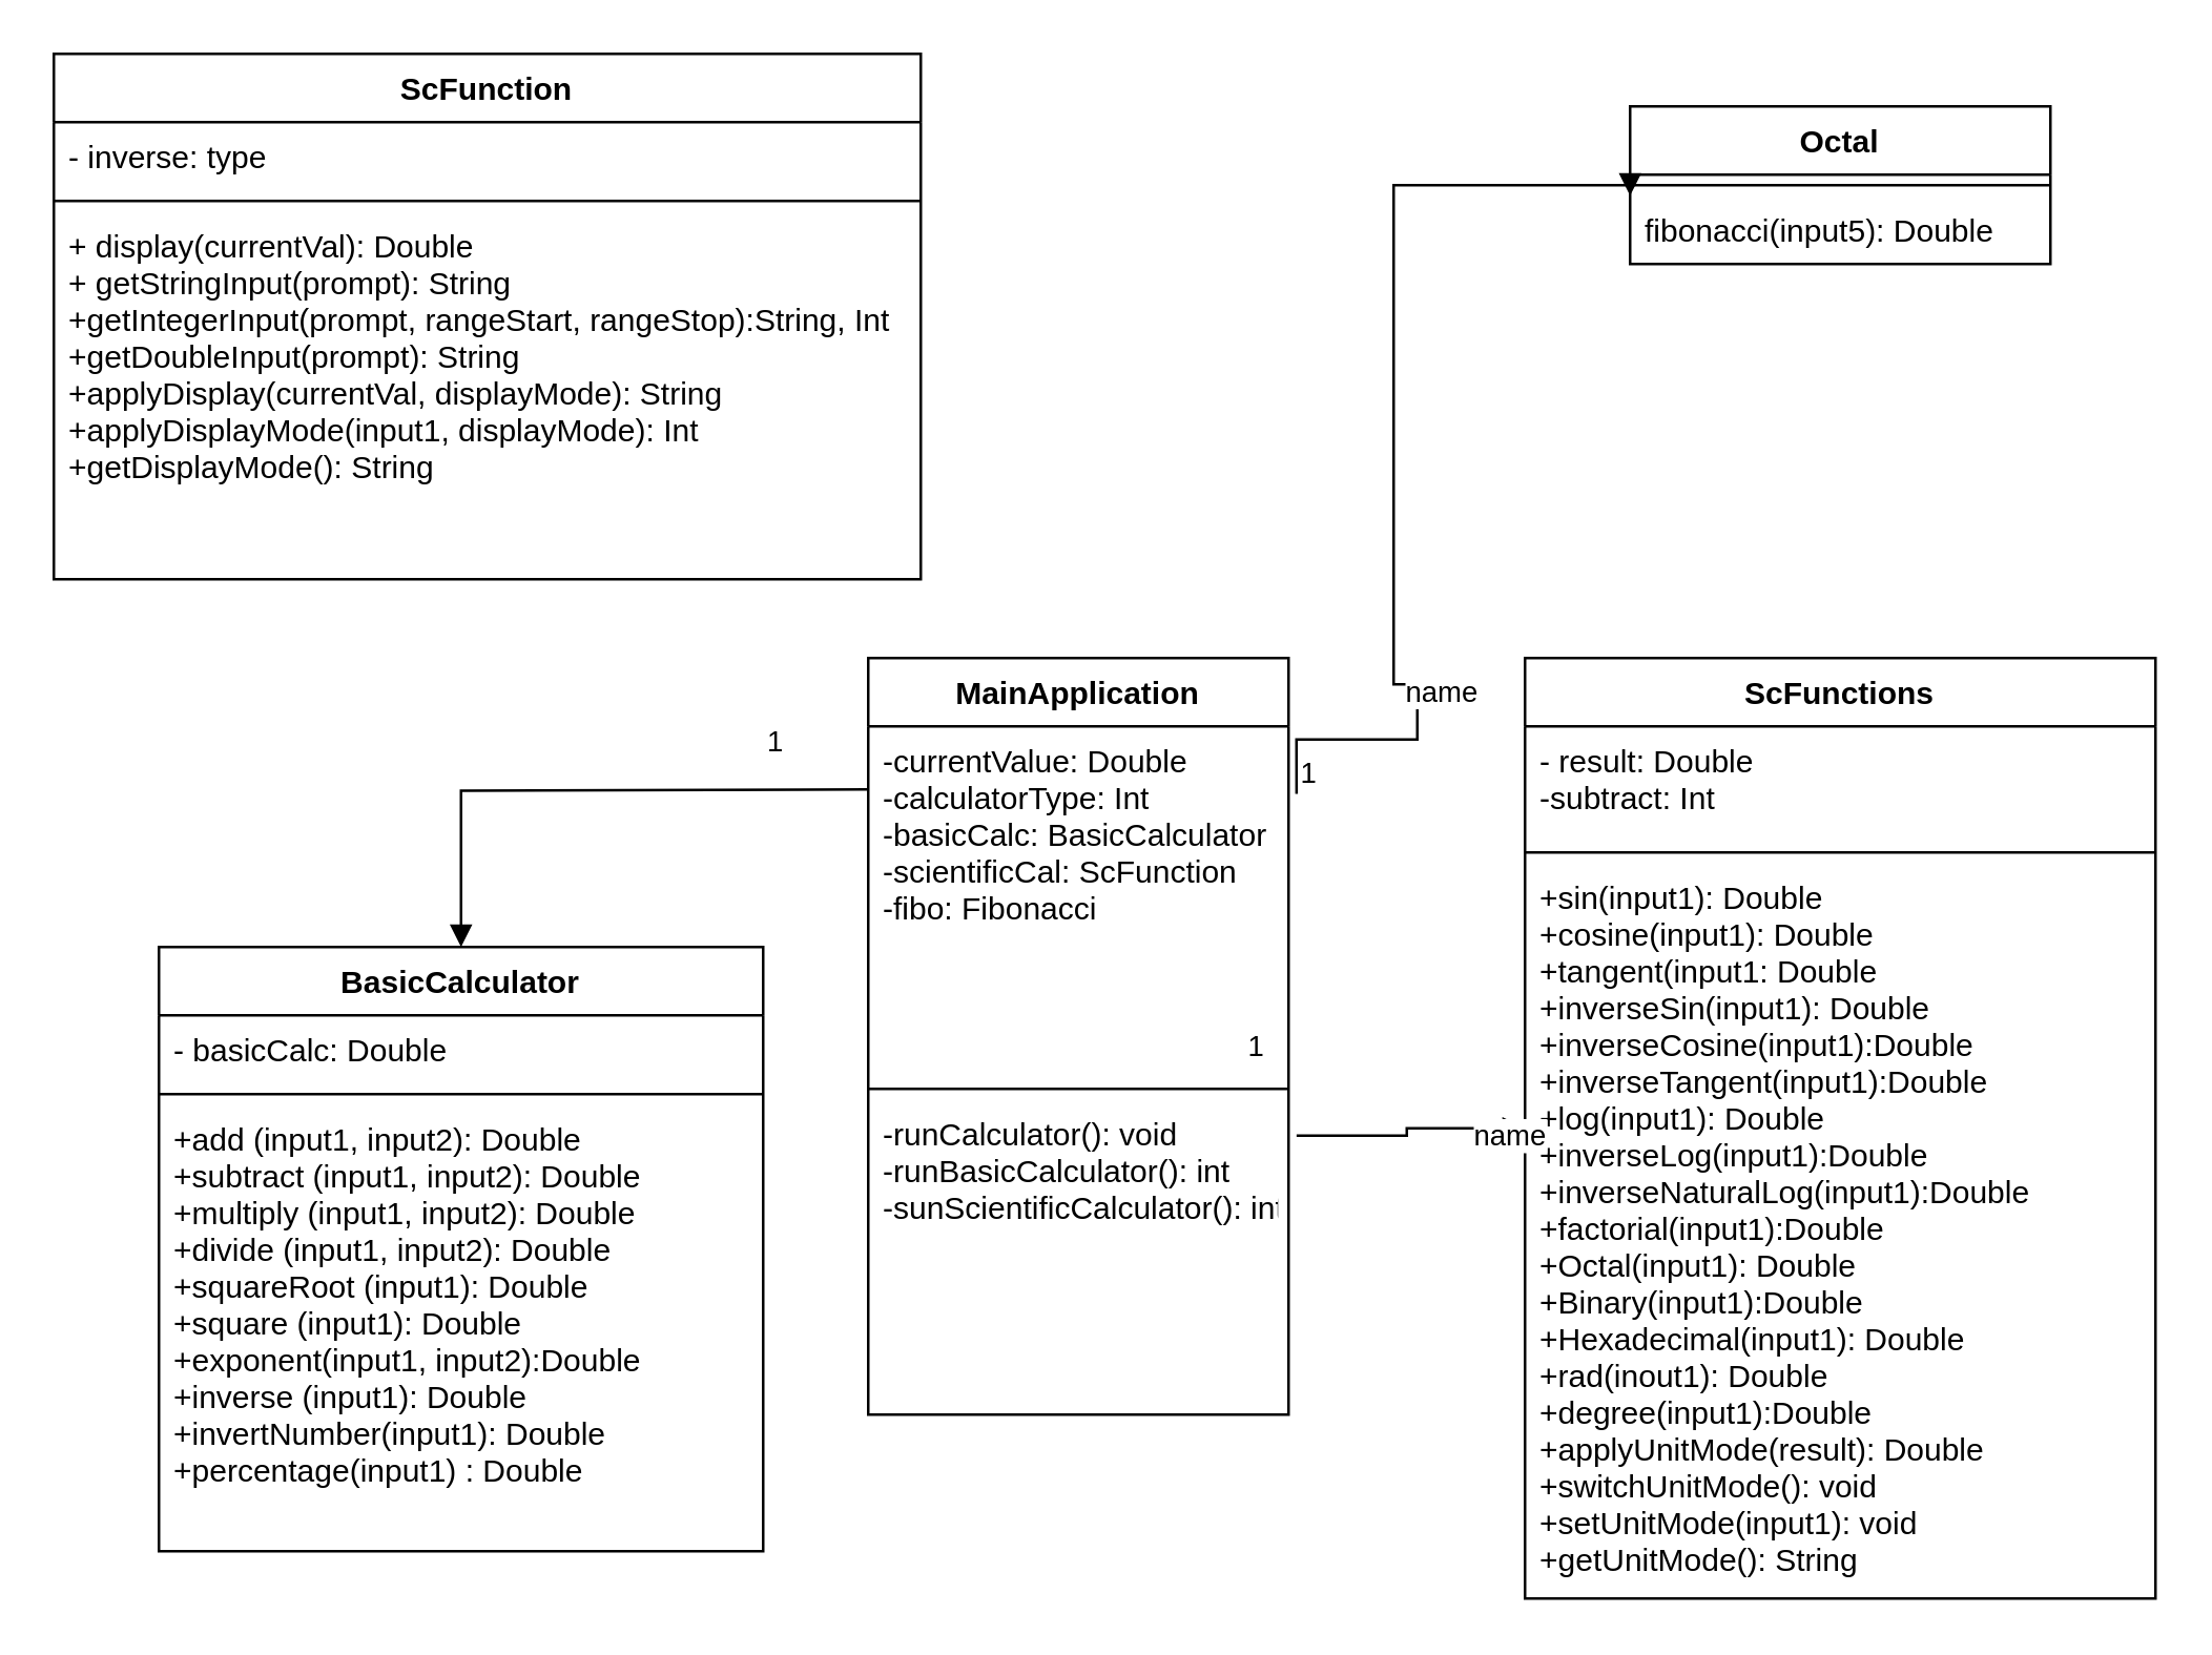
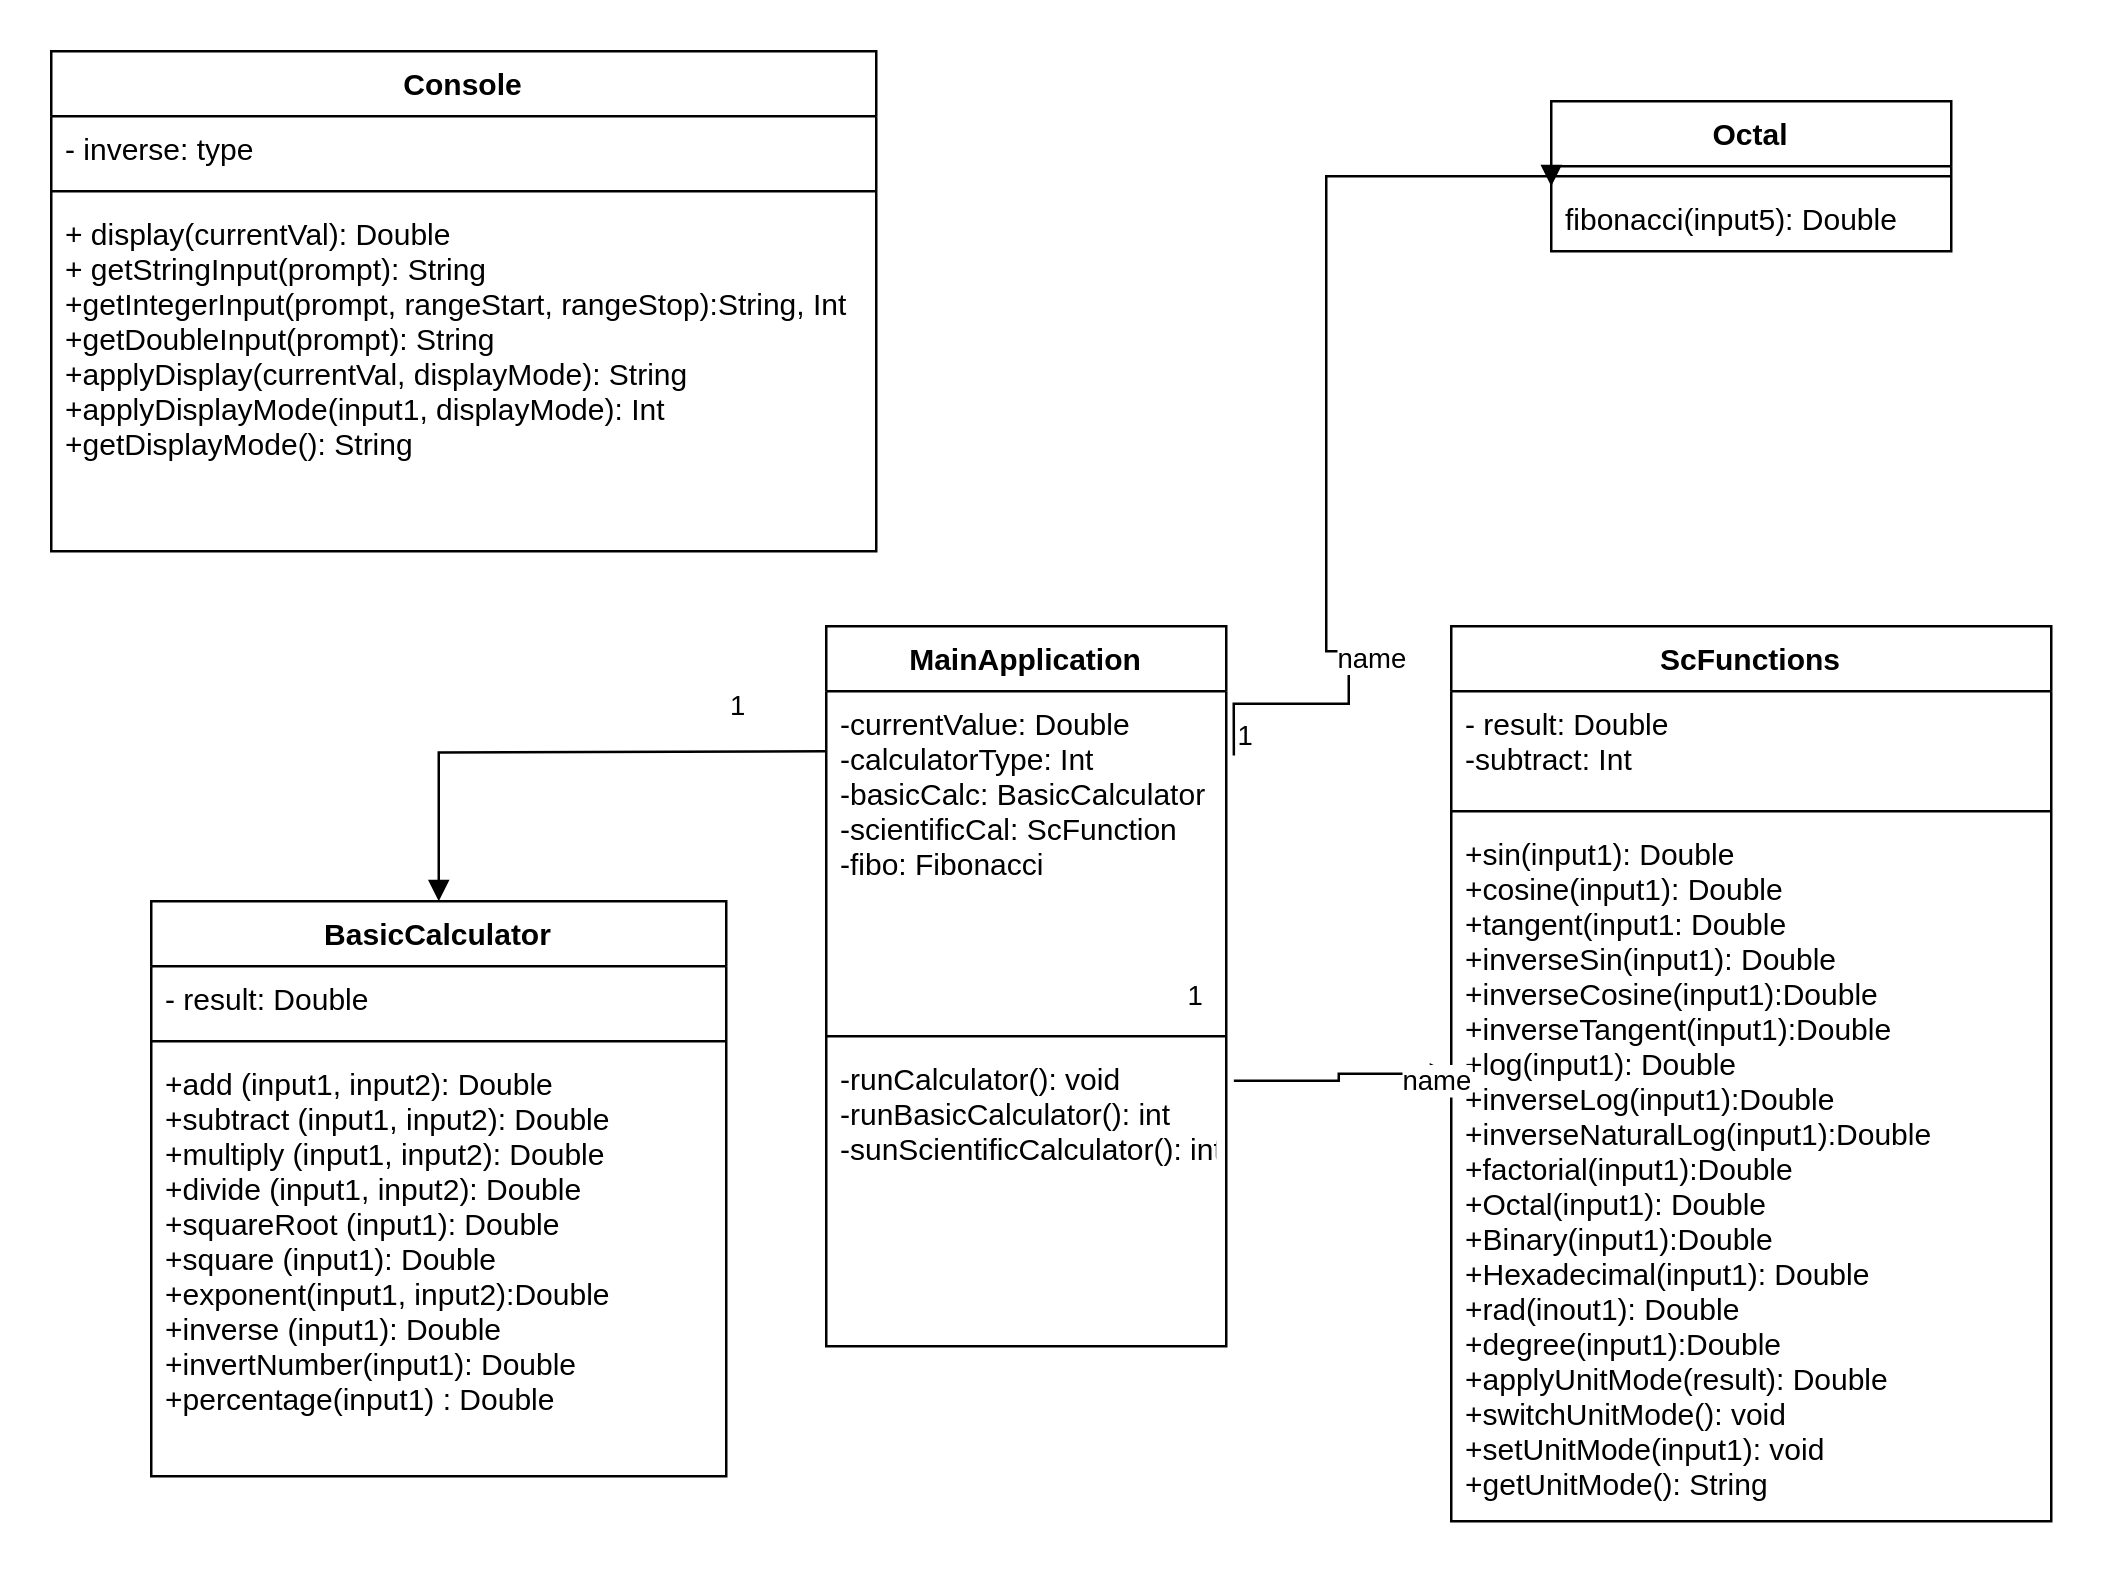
  <mxCell id="0" />
  <mxCell id="1" parent="0" />
  <mxCell id="2" value="BasicCalculator" style="swimlane;fontStyle=1;align=center;verticalAlign=top;childLayout=stackLayout;horizontal=1;startSize=26;horizontalStack=0;resizeParent=1;resizeParentMax=0;resizeLast=0;collapsible=1;marginBottom=0;" parent="1" vertex="1"><mxGeometry x="60" y="360" width="230" height="230" as="geometry" /></mxCell>
- <mxCell id="3" value="- basicCalc: Double" style="text;strokeColor=none;fillColor=none;align=left;verticalAlign=top;spacingLeft=4;spacingRight=4;overflow=hidden;rotatable=0;points=[[0,0.5],[1,0.5]];portConstraint=eastwest;" parent="2" vertex="1"><mxGeometry y="26" width="230" height="26" as="geometry" /></mxCell>
+ <mxCell id="3" value="- result: Double" style="text;strokeColor=none;fillColor=none;align=left;verticalAlign=top;spacingLeft=4;spacingRight=4;overflow=hidden;rotatable=0;points=[[0,0.5],[1,0.5]];portConstraint=eastwest;" parent="2" vertex="1"><mxGeometry y="26" width="230" height="26" as="geometry" /></mxCell>
  <mxCell id="4" value="" style="line;strokeWidth=1;fillColor=none;align=left;verticalAlign=middle;spacingTop=-1;spacingLeft=3;spacingRight=3;rotatable=0;labelPosition=right;points=[];portConstraint=eastwest;" parent="2" vertex="1"><mxGeometry y="52" width="230" height="8" as="geometry" /></mxCell>
  <mxCell id="5" value="+add (input1, input2): Double&#10;+subtract (input1, input2): Double&#10;+multiply (input1, input2): Double&#10;+divide (input1, input2): Double&#10;+squareRoot (input1): Double&#10;+square (input1): Double&#10;+exponent(input1, input2):Double&#10;+inverse (input1): Double&#10;+invertNumber(input1): Double&#10;+percentage(input1) : Double" style="text;strokeColor=none;fillColor=none;align=left;verticalAlign=top;spacingLeft=4;spacingRight=4;overflow=hidden;rotatable=0;points=[[0,0.5],[1,0.5]];portConstraint=eastwest;" parent="2" vertex="1"><mxGeometry y="60" width="230" height="170" as="geometry" /></mxCell>
  <mxCell id="6" value="ScFunctions" style="swimlane;fontStyle=1;align=center;verticalAlign=top;childLayout=stackLayout;horizontal=1;startSize=26;horizontalStack=0;resizeParent=1;resizeParentMax=0;resizeLast=0;collapsible=1;marginBottom=0;" parent="1" vertex="1"><mxGeometry x="580" y="250" width="240" height="358" as="geometry" /></mxCell>
  <mxCell id="7" value="- result: Double&#10;-subtract: Int" style="text;strokeColor=none;fillColor=none;align=left;verticalAlign=top;spacingLeft=4;spacingRight=4;overflow=hidden;rotatable=0;points=[[0,0.5],[1,0.5]];portConstraint=eastwest;" parent="6" vertex="1"><mxGeometry y="26" width="240" height="44" as="geometry" /></mxCell>
  <mxCell id="8" value="" style="line;strokeWidth=1;fillColor=none;align=left;verticalAlign=middle;spacingTop=-1;spacingLeft=3;spacingRight=3;rotatable=0;labelPosition=right;points=[];portConstraint=eastwest;" parent="6" vertex="1"><mxGeometry y="70" width="240" height="8" as="geometry" /></mxCell>
  <mxCell id="9" value="+sin(input1): Double&#10;+cosine(input1): Double&#10;+tangent(input1: Double&#10;+inverseSin(input1): Double&#10;+inverseCosine(input1):Double&#10;+inverseTangent(input1):Double&#10;+log(input1): Double&#10;+inverseLog(input1):Double&#10;+inverseNaturalLog(input1):Double&#10;+factorial(input1):Double&#10;+Octal(input1): Double&#10;+Binary(input1):Double&#10;+Hexadecimal(input1): Double&#10;+rad(inout1): Double&#10;+degree(input1):Double&#10;+applyUnitMode(result): Double&#10;+switchUnitMode(): void&#10;+setUnitMode(input1): void&#10;+getUnitMode(): String&#10;" style="text;strokeColor=none;fillColor=none;align=left;verticalAlign=top;spacingLeft=4;spacingRight=4;overflow=hidden;rotatable=0;points=[[0,0.5],[1,0.5]];portConstraint=eastwest;" parent="6" vertex="1"><mxGeometry y="78" width="240" height="280" as="geometry" /></mxCell>
- <mxCell id="10" value="ScFunction" style="swimlane;fontStyle=1;align=center;verticalAlign=top;childLayout=stackLayout;horizontal=1;startSize=26;horizontalStack=0;resizeParent=1;resizeParentMax=0;resizeLast=0;collapsible=1;marginBottom=0;" parent="1" vertex="1"><mxGeometry x="20" y="20" width="330" height="200" as="geometry" /></mxCell>
+ <mxCell id="10" value="Console" style="swimlane;fontStyle=1;align=center;verticalAlign=top;childLayout=stackLayout;horizontal=1;startSize=26;horizontalStack=0;resizeParent=1;resizeParentMax=0;resizeLast=0;collapsible=1;marginBottom=0;" parent="1" vertex="1"><mxGeometry x="20" y="20" width="330" height="200" as="geometry" /></mxCell>
  <mxCell id="11" value="- inverse: type" style="text;strokeColor=none;fillColor=none;align=left;verticalAlign=top;spacingLeft=4;spacingRight=4;overflow=hidden;rotatable=0;points=[[0,0.5],[1,0.5]];portConstraint=eastwest;" parent="10" vertex="1"><mxGeometry y="26" width="330" height="26" as="geometry" /></mxCell>
  <mxCell id="12" value="" style="line;strokeWidth=1;fillColor=none;align=left;verticalAlign=middle;spacingTop=-1;spacingLeft=3;spacingRight=3;rotatable=0;labelPosition=right;points=[];portConstraint=eastwest;" parent="10" vertex="1"><mxGeometry y="52" width="330" height="8" as="geometry" /></mxCell>
  <mxCell id="13" value="+ display(currentVal): Double&#10;+ getStringInput(prompt): String&#10;+getIntegerInput(prompt, rangeStart, rangeStop):String, Int&#10;+getDoubleInput(prompt): String&#10;+applyDisplay(currentVal, displayMode): String&#10;+applyDisplayMode(input1, displayMode): Int&#10;+getDisplayMode(): String&#10;&#10;&#10;" style="text;strokeColor=none;fillColor=none;align=left;verticalAlign=top;spacingLeft=4;spacingRight=4;overflow=hidden;rotatable=0;points=[[0,0.5],[1,0.5]];portConstraint=eastwest;" parent="10" vertex="1"><mxGeometry y="60" width="330" height="140" as="geometry" /></mxCell>
  <mxCell id="14" value="Octal" style="swimlane;fontStyle=1;align=center;verticalAlign=top;childLayout=stackLayout;horizontal=1;startSize=26;horizontalStack=0;resizeParent=1;resizeParentMax=0;resizeLast=0;collapsible=1;marginBottom=0;" parent="1" vertex="1"><mxGeometry x="620" y="40" width="160" height="60" as="geometry" /></mxCell>
  <mxCell id="15" value="" style="line;strokeWidth=1;fillColor=none;align=left;verticalAlign=middle;spacingTop=-1;spacingLeft=3;spacingRight=3;rotatable=0;labelPosition=right;points=[];portConstraint=eastwest;" parent="14" vertex="1"><mxGeometry y="26" width="160" height="8" as="geometry" /></mxCell>
  <mxCell id="16" value="fibonacci(input5): Double" style="text;strokeColor=none;fillColor=none;align=left;verticalAlign=top;spacingLeft=4;spacingRight=4;overflow=hidden;rotatable=0;points=[[0,0.5],[1,0.5]];portConstraint=eastwest;" parent="14" vertex="1"><mxGeometry y="34" width="160" height="26" as="geometry" /></mxCell>
  <mxCell id="17" value="name" style="endArrow=block;endFill=1;html=1;edgeStyle=orthogonalEdgeStyle;align=left;verticalAlign=top;rounded=0;exitX=1.019;exitY=0.115;exitDx=0;exitDy=0;exitPerimeter=0;" parent="1" source="24" target="6" edge="1"><mxGeometry x="0.539" y="10" relative="1" as="geometry"><mxPoint x="550" y="328" as="sourcePoint" /><mxPoint x="490" y="350" as="targetPoint" /><mxPoint as="offset" /></mxGeometry></mxCell>
  <mxCell id="18" value="1" style="edgeLabel;resizable=0;html=1;align=left;verticalAlign=bottom;" parent="17" connectable="0" vertex="1"><mxGeometry x="-1" relative="1" as="geometry"><mxPoint x="-20" y="-26" as="offset" /></mxGeometry></mxCell>
  <mxCell id="19" value="name" style="endArrow=block;endFill=1;html=1;edgeStyle=orthogonalEdgeStyle;align=left;verticalAlign=top;rounded=0;exitX=1.019;exitY=0.192;exitDx=0;exitDy=0;exitPerimeter=0;" parent="1" source="22" target="16" edge="1"><mxGeometry x="-0.506" y="-10" relative="1" as="geometry"><mxPoint x="538.96" y="214.852" as="sourcePoint" /><mxPoint x="470" y="350" as="targetPoint" /><Array as="points"><mxPoint x="539" y="281" /><mxPoint x="539" y="260" /><mxPoint x="530" y="260" /><mxPoint x="530" y="70" /><mxPoint x="620" y="70" /></Array><mxPoint as="offset" /></mxGeometry></mxCell>
  <mxCell id="20" value="1" style="edgeLabel;resizable=0;html=1;align=left;verticalAlign=bottom;" parent="19" connectable="0" vertex="1"><mxGeometry x="-1" relative="1" as="geometry" /></mxCell>
  <mxCell id="21" value="MainApplication" style="swimlane;fontStyle=1;align=center;verticalAlign=top;childLayout=stackLayout;horizontal=1;startSize=26;horizontalStack=0;resizeParent=1;resizeParentMax=0;resizeLast=0;collapsible=1;marginBottom=0;" vertex="1" parent="1"><mxGeometry x="330" y="250" width="160" height="288" as="geometry" /></mxCell>
  <mxCell id="22" value="-currentValue: Double&#10;-calculatorType: Int&#10;-basicCalc: BasicCalculator&#10;-scientificCal: ScFunction&#10;-fibo: Fibonacci&#10;&#10;" style="text;strokeColor=none;fillColor=none;align=left;verticalAlign=top;spacingLeft=4;spacingRight=4;overflow=hidden;rotatable=0;points=[[0,0.5],[1,0.5]];portConstraint=eastwest;" vertex="1" parent="21"><mxGeometry y="26" width="160" height="134" as="geometry" /></mxCell>
  <mxCell id="23" value="" style="line;strokeWidth=1;fillColor=none;align=left;verticalAlign=middle;spacingTop=-1;spacingLeft=3;spacingRight=3;rotatable=0;labelPosition=right;points=[];portConstraint=eastwest;" vertex="1" parent="21"><mxGeometry y="160" width="160" height="8" as="geometry" /></mxCell>
  <mxCell id="24" value="-runCalculator(): void&#10;-runBasicCalculator(): int&#10;-sunScientificCalculator(): int" style="text;strokeColor=none;fillColor=none;align=left;verticalAlign=top;spacingLeft=4;spacingRight=4;overflow=hidden;rotatable=0;points=[[0,0.5],[1,0.5]];portConstraint=eastwest;" vertex="1" parent="21"><mxGeometry y="168" width="160" height="120" as="geometry" /></mxCell>
  <mxCell id="25" value="" style="endArrow=block;endFill=1;html=1;edgeStyle=orthogonalEdgeStyle;align=left;verticalAlign=top;rounded=0;entryX=0.5;entryY=0;entryDx=0;entryDy=0;" edge="1" parent="1" target="2"><mxGeometry x="-1" relative="1" as="geometry"><mxPoint x="330" y="300" as="sourcePoint" /><mxPoint x="490" y="300" as="targetPoint" /></mxGeometry></mxCell>
  <mxCell id="26" value="1" style="edgeLabel;resizable=0;html=1;align=left;verticalAlign=bottom;" connectable="0" vertex="1" parent="25"><mxGeometry x="-1" relative="1" as="geometry"><mxPoint x="-40" y="-10" as="offset" /></mxGeometry></mxCell>
